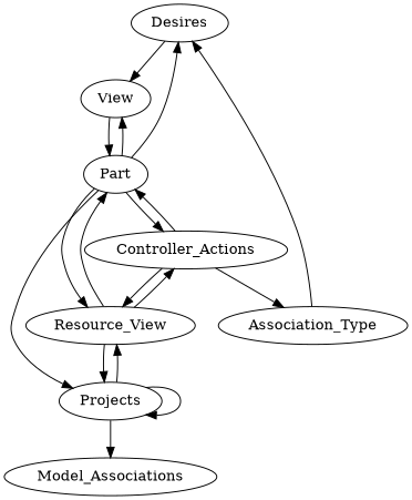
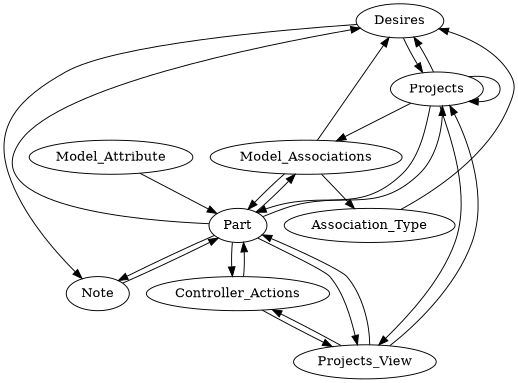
  digraph {
    Desires
    Projects
-   Note [label=View]
+   Note
    Part
-   Resource_View
+   Resource_View [label=Projects_View]
    Model_Associations
    Controller_Actions
    Association_Type
+   Model_Attribute
+   Desires -> Projects
    Desires -> Note
+   Projects -> Desires
    Projects -> Projects
+   Projects -> Part
    Projects -> Resource_View
    Projects -> Model_Associations
    Note -> Part
    Part -> Desires
    Part -> Projects
    Part -> Note
    Part -> Resource_View
+   Part -> Model_Associations
    Part -> Controller_Actions
    Resource_View -> Projects
    Resource_View -> Part
    Resource_View -> Controller_Actions
-   Controller_Actions -> Association_Type
+   Model_Associations -> Desires
+   Model_Associations -> Part
+   Model_Associations -> Association_Type
    Controller_Actions -> Part
    Controller_Actions -> Resource_View
    Association_Type -> Desires
+   Model_Attribute -> Part
  }
